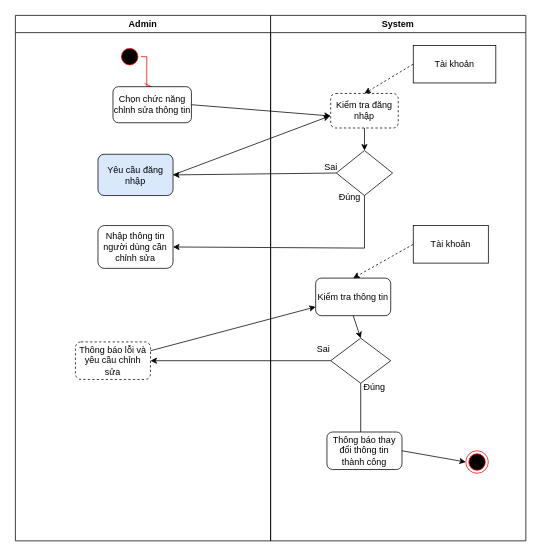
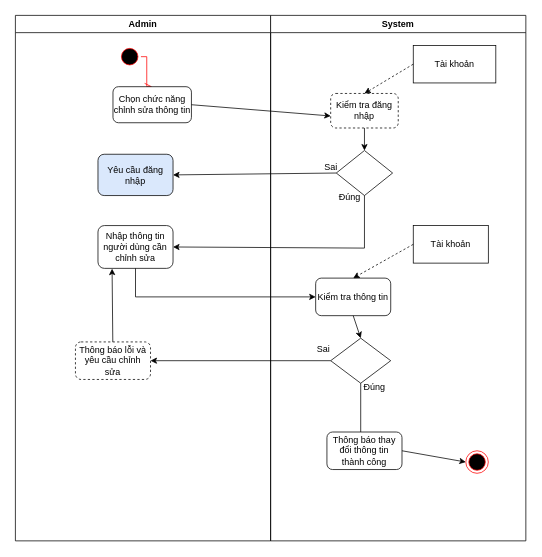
  <mxCell id="0" />
  <mxCell id="1" parent="0" />
  <mxCell id="2" value="Admin" style="swimlane;whiteSpace=wrap" parent="1" vertex="1"><mxGeometry x="20" y="20" width="340" height="700" as="geometry" /></mxCell>
  <mxCell id="3" value="" style="ellipse;shape=startState;fillColor=#000000;strokeColor=#ff0000;" parent="2" vertex="1"><mxGeometry x="137.25" y="40" width="30" height="30" as="geometry" /></mxCell>
  <mxCell id="4" value="" style="edgeStyle=elbowEdgeStyle;elbow=horizontal;verticalAlign=bottom;endArrow=open;endSize=8;strokeColor=#FF0000;endFill=1;rounded=0;entryX=0.5;entryY=0;entryDx=0;entryDy=0;" parent="2" source="3" target="5" edge="1"><mxGeometry x="100" y="40" as="geometry"><mxPoint x="152.75" y="110" as="targetPoint" /></mxGeometry></mxCell>
  <mxCell id="5" value="Chọn chức năng chỉnh sửa thông tin" style="rounded=1;whiteSpace=wrap;html=1;" parent="2" vertex="1"><mxGeometry x="130" y="95" width="104.5" height="48" as="geometry" /></mxCell>
  <mxCell id="6" value="" style="endArrow=classic;html=1;rounded=0;exitX=1;exitY=0.5;exitDx=0;exitDy=0;" parent="2" source="5" edge="1"><mxGeometry width="50" height="50" relative="1" as="geometry"><mxPoint x="250" y="190" as="sourcePoint" /><mxPoint x="420" y="134" as="targetPoint" /></mxGeometry></mxCell>
  <mxCell id="7" value="Yêu cầu đăng nhập" style="rounded=1;whiteSpace=wrap;html=1;fillColor=#dae8fc;" parent="2" vertex="1"><mxGeometry x="110" y="185" width="100" height="55" as="geometry" /></mxCell>
  <mxCell id="8" value="Nhập thông tin người dùng cần chỉnh sửa" style="rounded=1;whiteSpace=wrap;html=1;" parent="2" vertex="1"><mxGeometry x="110" y="280" width="100" height="57" as="geometry" /></mxCell>
  <mxCell id="9" value="Thông báo lỗi và yêu cầu chỉnh sửa" style="rounded=1;whiteSpace=wrap;html=1;dashed=1;" vertex="1" parent="2"><mxGeometry x="80" y="435" width="100" height="50" as="geometry" /></mxCell>
- <mxCell id="10" value="" style="endArrow=classic;html=1;rounded=0;" edge="1" parent="2" source="9" target="18"><mxGeometry width="50" height="50" relative="1" as="geometry"><mxPoint x="40" y="440" as="sourcePoint" /><mxPoint x="90" y="390" as="targetPoint" /></mxGeometry></mxCell>
+ <mxCell id="10" value="" style="endArrow=classic;html=1;rounded=0;entryX=0.188;entryY=1.007;entryDx=0;entryDy=0;entryPerimeter=0;" edge="1" parent="2" source="9" target="8"><mxGeometry width="50" height="50" relative="1" as="geometry"><mxPoint x="40" y="440" as="sourcePoint" /><mxPoint x="90" y="390" as="targetPoint" /></mxGeometry></mxCell>
  <mxCell id="11" value="System" style="swimlane;whiteSpace=wrap" parent="1" vertex="1"><mxGeometry x="360" y="20" width="340" height="700" as="geometry" /></mxCell>
  <mxCell id="12" value="Kiểm tra đăng nhập" style="rounded=1;whiteSpace=wrap;html=1;dashed=1;" parent="11" vertex="1"><mxGeometry x="80" y="104" width="90" height="46" as="geometry" /></mxCell>
  <mxCell id="13" value="Tài khoản" style="rounded=0;whiteSpace=wrap;html=1;" parent="11" vertex="1"><mxGeometry x="190" y="40" width="110" height="50" as="geometry" /></mxCell>
  <mxCell id="14" value="" style="html=1;labelBackgroundColor=#ffffff;startArrow=none;startFill=0;startSize=6;endArrow=classic;endFill=1;endSize=6;jettySize=auto;orthogonalLoop=1;strokeWidth=1;dashed=1;fontSize=14;rounded=0;entryX=0.5;entryY=0;entryDx=0;entryDy=0;exitX=0;exitY=0.5;exitDx=0;exitDy=0;" parent="11" source="13" target="12" edge="1"><mxGeometry width="60" height="60" relative="1" as="geometry"><mxPoint x="60" y="100" as="sourcePoint" /><mxPoint x="120" y="40" as="targetPoint" /></mxGeometry></mxCell>
  <mxCell id="15" value="" style="rhombus;whiteSpace=wrap;html=1;" parent="11" vertex="1"><mxGeometry x="87.5" y="180" width="75" height="60" as="geometry" /></mxCell>
  <mxCell id="16" value="" style="endArrow=classic;html=1;rounded=0;entryX=0.5;entryY=0;entryDx=0;entryDy=0;exitX=0.5;exitY=1;exitDx=0;exitDy=0;" parent="11" source="12" target="15" edge="1"><mxGeometry width="50" height="50" relative="1" as="geometry"><mxPoint x="80" y="310" as="sourcePoint" /><mxPoint x="130" y="260" as="targetPoint" /></mxGeometry></mxCell>
  <mxCell id="17" value="Đúng" style="text;html=1;align=center;verticalAlign=middle;resizable=0;points=[];autosize=1;strokeColor=none;fillColor=none;" parent="11" vertex="1"><mxGeometry x="80" y="228" width="50" height="30" as="geometry" /></mxCell>
  <mxCell id="18" value="Kiểm tra thông tin" style="rounded=1;whiteSpace=wrap;html=1;" vertex="1" parent="11"><mxGeometry x="60" y="350" width="100" height="50" as="geometry" /></mxCell>
  <mxCell id="19" value="Tài khoản" style="rounded=0;whiteSpace=wrap;html=1;" vertex="1" parent="11"><mxGeometry x="190" y="280" width="100" height="50" as="geometry" /></mxCell>
  <mxCell id="20" value="" style="html=1;labelBackgroundColor=#ffffff;startArrow=none;startFill=0;startSize=6;endArrow=classic;endFill=1;endSize=6;jettySize=auto;orthogonalLoop=1;strokeWidth=1;dashed=1;fontSize=14;rounded=0;entryX=0.5;entryY=0;entryDx=0;entryDy=0;exitX=0;exitY=0.5;exitDx=0;exitDy=0;" edge="1" parent="11" source="19" target="18"><mxGeometry width="60" height="60" relative="1" as="geometry"><mxPoint x="215" y="240" as="sourcePoint" /><mxPoint x="150" y="279" as="targetPoint" /></mxGeometry></mxCell>
  <mxCell id="21" value="" style="rhombus;whiteSpace=wrap;html=1;" vertex="1" parent="11"><mxGeometry x="80" y="430" width="80" height="60" as="geometry" /></mxCell>
  <mxCell id="22" value="" style="endArrow=classic;html=1;rounded=0;entryX=0.5;entryY=0;entryDx=0;entryDy=0;exitX=0.5;exitY=1;exitDx=0;exitDy=0;" edge="1" parent="11" source="18" target="21"><mxGeometry width="50" height="50" relative="1" as="geometry"><mxPoint x="-60" y="500" as="sourcePoint" /><mxPoint x="-10" y="450" as="targetPoint" /></mxGeometry></mxCell>
  <mxCell id="23" value="Sai" style="text;html=1;align=center;verticalAlign=middle;resizable=0;points=[];autosize=1;strokeColor=none;fillColor=none;" vertex="1" parent="11"><mxGeometry x="50" y="430" width="40" height="30" as="geometry" /></mxCell>
  <mxCell id="24" value="" style="endArrow=classic;html=1;rounded=0;exitX=0.5;exitY=1;exitDx=0;exitDy=0;" edge="1" parent="11" source="21"><mxGeometry width="50" height="50" relative="1" as="geometry"><mxPoint x="140" y="590" as="sourcePoint" /><mxPoint x="120" y="570" as="targetPoint" /></mxGeometry></mxCell>
  <mxCell id="25" value="Đúng" style="text;html=1;align=center;verticalAlign=middle;resizable=0;points=[];autosize=1;strokeColor=none;fillColor=none;" vertex="1" parent="11"><mxGeometry x="112.5" y="480" width="50" height="30" as="geometry" /></mxCell>
  <mxCell id="26" value="Thông báo thay đổi thông tin thành công" style="rounded=1;whiteSpace=wrap;html=1;" vertex="1" parent="11"><mxGeometry x="75" y="555" width="100" height="50" as="geometry" /></mxCell>
  <mxCell id="27" value="" style="endArrow=classic;html=1;rounded=0;exitX=1;exitY=0.5;exitDx=0;exitDy=0;" edge="1" parent="11" source="26"><mxGeometry width="50" height="50" relative="1" as="geometry"><mxPoint x="200" y="600" as="sourcePoint" /><mxPoint x="260" y="595" as="targetPoint" /></mxGeometry></mxCell>
  <mxCell id="28" value="" style="ellipse;html=1;shape=endState;fillColor=#000000;strokeColor=#ff0000;" vertex="1" parent="11"><mxGeometry x="260" y="580" width="30" height="30" as="geometry" /></mxCell>
  <mxCell id="29" value="Sai" style="text;html=1;align=center;verticalAlign=middle;resizable=0;points=[];autosize=1;strokeColor=none;fillColor=none;" parent="1" vertex="1"><mxGeometry x="420" y="208" width="40" height="30" as="geometry" /></mxCell>
  <mxCell id="30" value="" style="endArrow=classic;html=1;rounded=0;exitX=0;exitY=0.5;exitDx=0;exitDy=0;entryX=1;entryY=0.5;entryDx=0;entryDy=0;" parent="1" source="15" target="7" edge="1"><mxGeometry width="50" height="50" relative="1" as="geometry"><mxPoint x="210" y="300" as="sourcePoint" /><mxPoint x="270" y="230" as="targetPoint" /></mxGeometry></mxCell>
- <mxCell id="31" value="" style="endArrow=classic;html=1;rounded=0;entryX=-0.011;entryY=0.652;entryDx=0;entryDy=0;entryPerimeter=0;exitX=1;exitY=0.5;exitDx=0;exitDy=0;" parent="1" source="7" target="12" edge="1"><mxGeometry width="50" height="50" relative="1" as="geometry"><mxPoint x="270" y="230" as="sourcePoint" /><mxPoint x="320" y="180" as="targetPoint" /></mxGeometry></mxCell>
  <mxCell id="32" value="" style="endArrow=classic;html=1;rounded=0;exitX=0.5;exitY=1;exitDx=0;exitDy=0;entryX=1;entryY=0.5;entryDx=0;entryDy=0;" parent="1" source="15" target="8" edge="1"><mxGeometry width="50" height="50" relative="1" as="geometry"><mxPoint x="470" y="370" as="sourcePoint" /><mxPoint x="485" y="320" as="targetPoint" /><Array as="points"><mxPoint x="485" y="330" /></Array></mxGeometry></mxCell>
+ <mxCell id="33" value="" style="endArrow=classic;html=1;rounded=0;exitX=0.5;exitY=1;exitDx=0;exitDy=0;entryX=0;entryY=0.5;entryDx=0;entryDy=0;" edge="1" parent="1" source="8" target="18"><mxGeometry width="50" height="50" relative="1" as="geometry"><mxPoint x="120" y="450" as="sourcePoint" /><mxPoint x="180" y="410" as="targetPoint" /><Array as="points"><mxPoint x="180" y="395" /></Array></mxGeometry></mxCell>
  <mxCell id="34" value="" style="endArrow=classic;html=1;rounded=0;exitX=0;exitY=0.5;exitDx=0;exitDy=0;entryX=1;entryY=0.5;entryDx=0;entryDy=0;" edge="1" parent="1" source="21" target="9"><mxGeometry width="50" height="50" relative="1" as="geometry"><mxPoint x="180" y="540" as="sourcePoint" /><mxPoint x="230" y="480" as="targetPoint" /></mxGeometry></mxCell>
